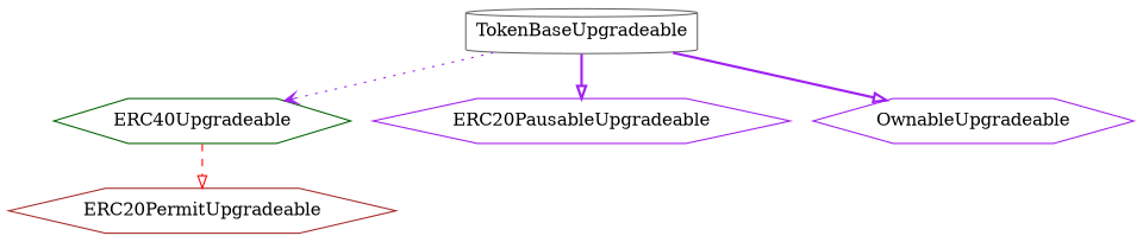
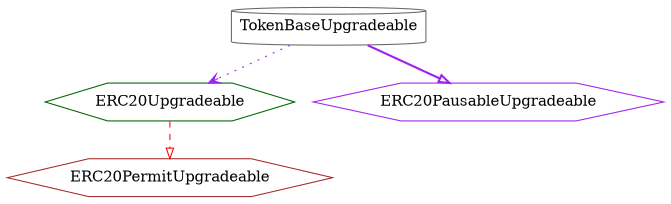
  digraph {
    node [color=purple shape=hexagon]
    edge [arrowhead=onormal color=purple style=bold]
    TokenBaseUpgradeable [color=gray40 shape=cylinder]
-   ERC20Upgradeable [color=darkgreen label=ERC40Upgradeable]
+   ERC20Upgradeable [color=darkgreen]
    ERC20PausableUpgradeable
-   OwnableUpgradeable
    ERC20PermitUpgradeable [color=brown]
    TokenBaseUpgradeable -> ERC20Upgradeable [arrowhead=vee style=dotted]
    TokenBaseUpgradeable -> ERC20PausableUpgradeable
-   TokenBaseUpgradeable -> OwnableUpgradeable
    ERC20Upgradeable -> ERC20PermitUpgradeable [color=red style=dashed]
  }
